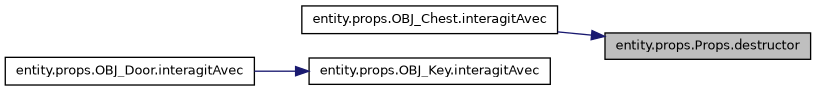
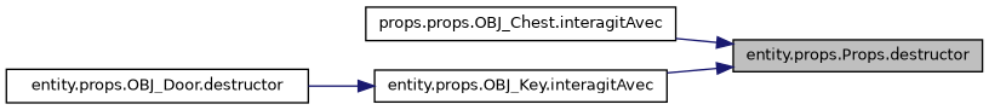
  digraph {
    rankdir=RL
    node [color=black fillcolor=white fontname=Helvetica fontsize=10 shape=record style=filled]
    edge [color=midnightblue dir=back fontname=Helvetica fontsize=10 labelfontname=Helvetica labelfontsize=10 style=solid]
    n1 [fillcolor=grey75 fontcolor=black height=0.2 label="entity.props.Props.destructor" width=0.4]
-   n2 [height=0.2 label="entity.props.OBJ_Chest.interagitAvec" width=0.4]
+   n2 [height=0.2 label="props.props.OBJ_Chest.interagitAvec" width=0.4]
    n3 [height=0.2 label="entity.props.OBJ_Key.interagitAvec" width=0.4]
-   n4 [height=0.2 label="entity.props.OBJ_Door.interagitAvec" width=0.4]
+   n4 [height=0.2 label="entity.props.OBJ_Door.destructor" width=0.4]
    n1 -> n2
+   n1 -> n3
    n3 -> n4
  }
